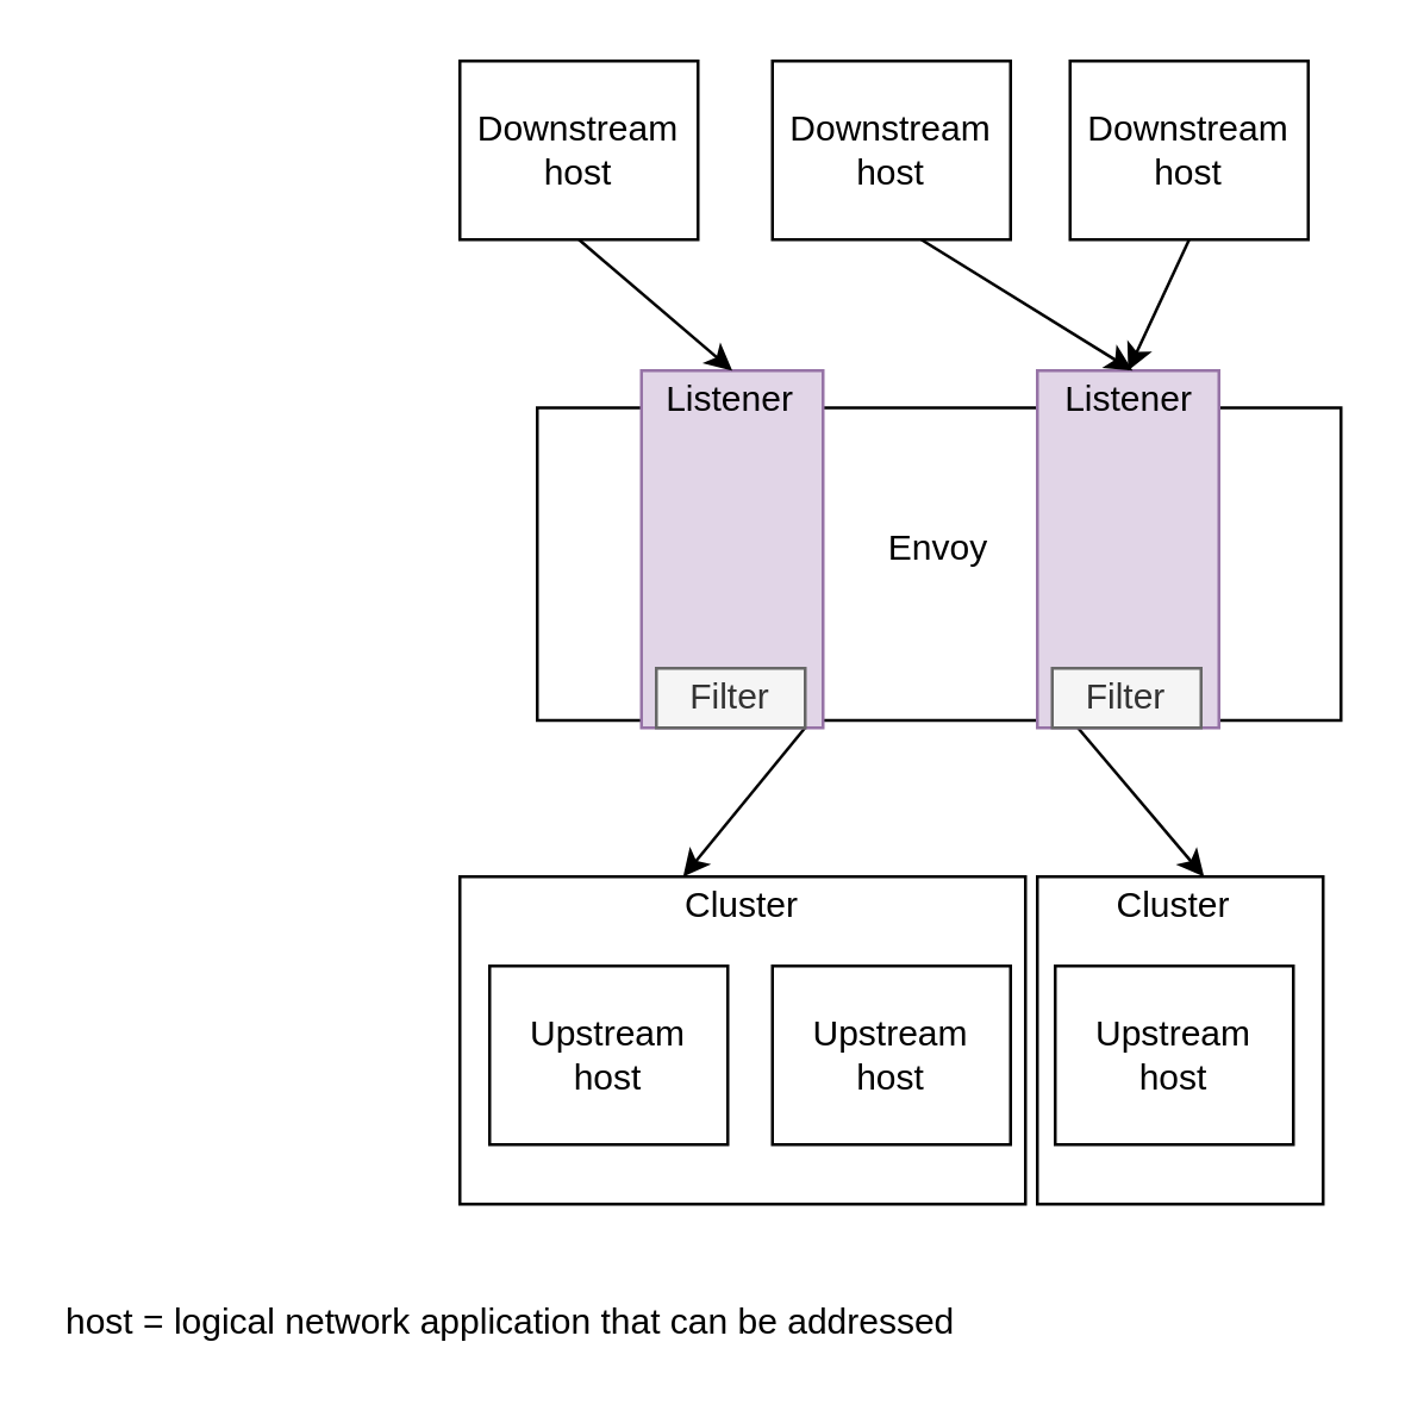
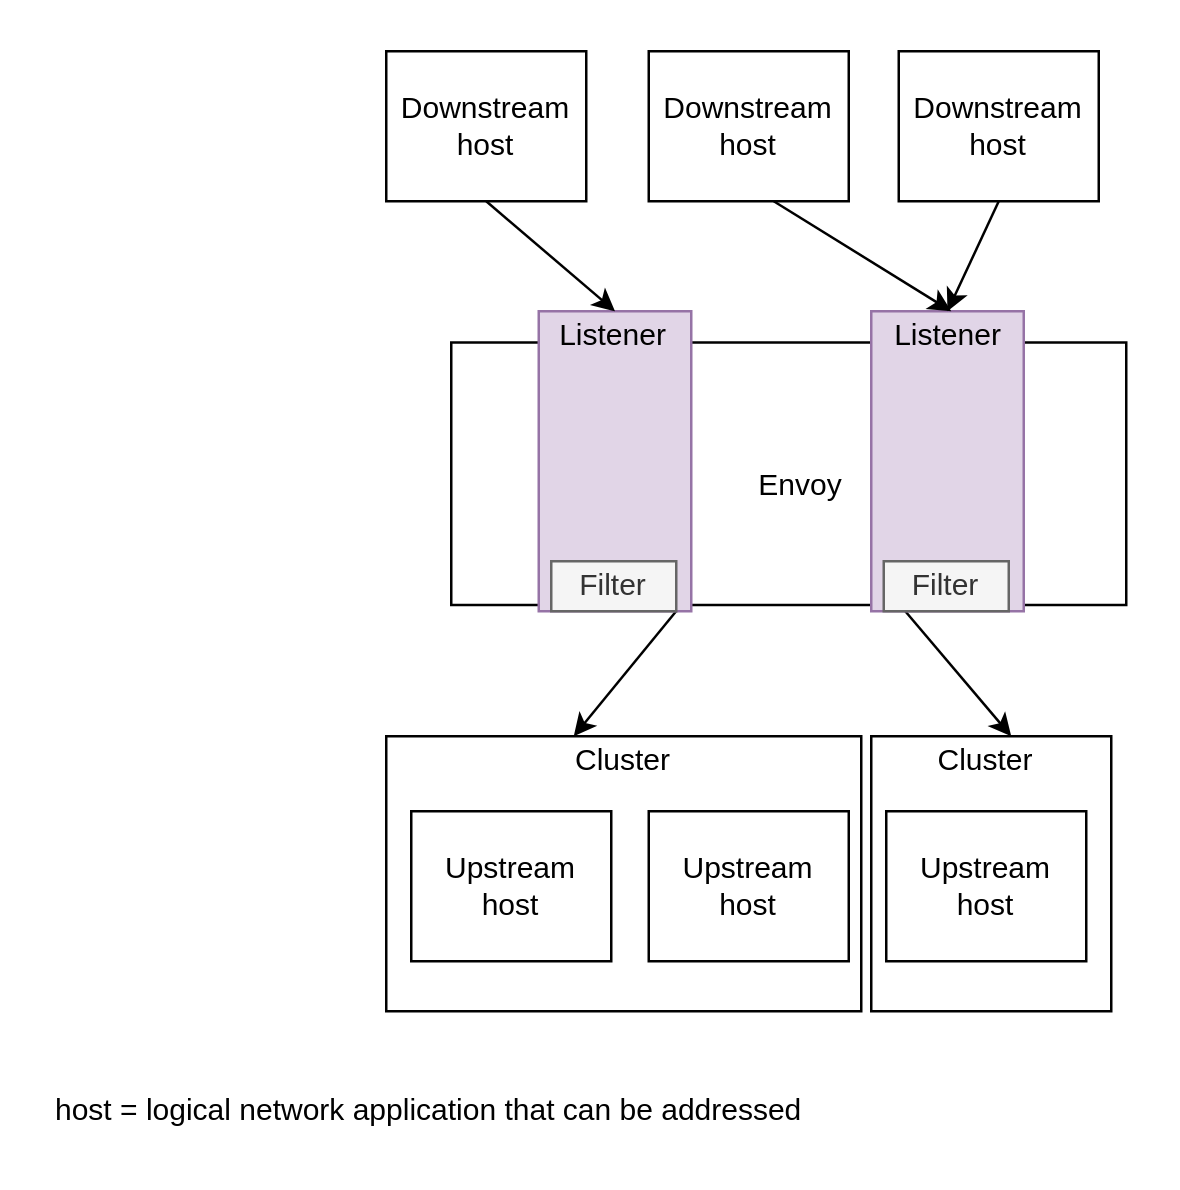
  <mxCell id="0" />
  <mxCell id="1" parent="0" />
  <mxCell id="2" value="" style="rounded=0;whiteSpace=wrap;html=1;" vertex="1" parent="1"><mxGeometry x="225" y="139" width="31" height="15" as="geometry" /></mxCell>
  <mxCell id="3" value="" style="rounded=0;whiteSpace=wrap;html=1;" vertex="1" parent="1"><mxGeometry x="348" y="294" width="96" height="110" as="geometry" /></mxCell>
  <mxCell id="4" value="" style="rounded=0;whiteSpace=wrap;html=1;" vertex="1" parent="1"><mxGeometry x="154" y="294" width="190" height="110" as="geometry" /></mxCell>
  <mxCell id="5" value="" style="rounded=0;whiteSpace=wrap;html=1;" vertex="1" parent="1"><mxGeometry x="180" y="136.5" width="270" height="105" as="geometry" /></mxCell>
- <mxCell id="6" value="Envoy" style="text;html=1;strokeColor=none;fillColor=none;align=center;verticalAlign=middle;whiteSpace=wrap;rounded=0;" vertex="1" parent="1"><mxGeometry x="295" y="174" width="40" height="20" as="geometry" /></mxCell>
+ <mxCell id="6" value="Envoy" style="text;html=1;strokeColor=none;fillColor=none;align=center;verticalAlign=middle;whiteSpace=wrap;rounded=0;" vertex="1" parent="1"><mxGeometry x="300" y="184" width="40" height="20" as="geometry" /></mxCell>
  <mxCell id="7" value="" style="rounded=0;whiteSpace=wrap;html=1;" vertex="1" parent="1"><mxGeometry x="164" y="324" width="80" height="60" as="geometry" /></mxCell>
  <mxCell id="8" value="" style="rounded=0;whiteSpace=wrap;html=1;" vertex="1" parent="1"><mxGeometry x="259" y="324" width="80" height="60" as="geometry" /></mxCell>
  <mxCell id="9" value="" style="rounded=0;whiteSpace=wrap;html=1;" vertex="1" parent="1"><mxGeometry x="354" y="324" width="80" height="60" as="geometry" /></mxCell>
  <mxCell id="10" value="Upstream host" style="text;html=1;strokeColor=none;fillColor=none;align=center;verticalAlign=middle;whiteSpace=wrap;rounded=0;" vertex="1" parent="1"><mxGeometry x="184" y="344" width="40" height="20" as="geometry" /></mxCell>
  <mxCell id="11" value="Upstream host" style="text;html=1;strokeColor=none;fillColor=none;align=center;verticalAlign=middle;whiteSpace=wrap;rounded=0;" vertex="1" parent="1"><mxGeometry x="279" y="344" width="40" height="20" as="geometry" /></mxCell>
  <mxCell id="12" value="Upstream host" style="text;html=1;strokeColor=none;fillColor=none;align=center;verticalAlign=middle;whiteSpace=wrap;rounded=0;" vertex="1" parent="1"><mxGeometry x="374" y="344" width="40" height="20" as="geometry" /></mxCell>
  <mxCell id="13" value="Cluster" style="text;html=1;strokeColor=none;fillColor=none;align=center;verticalAlign=middle;whiteSpace=wrap;rounded=0;" vertex="1" parent="1"><mxGeometry x="229" y="294" width="40" height="20" as="geometry" /></mxCell>
  <mxCell id="14" value="" style="rounded=0;whiteSpace=wrap;html=1;" vertex="1" parent="1"><mxGeometry x="154" y="20" width="80" height="60" as="geometry" /></mxCell>
  <mxCell id="15" value="" style="rounded=0;whiteSpace=wrap;html=1;" vertex="1" parent="1"><mxGeometry x="259" y="20" width="80" height="60" as="geometry" /></mxCell>
  <mxCell id="16" value="" style="rounded=0;whiteSpace=wrap;html=1;" vertex="1" parent="1"><mxGeometry x="359" y="20" width="80" height="60" as="geometry" /></mxCell>
  <mxCell id="17" value="Downstream host" style="text;html=1;strokeColor=none;fillColor=none;align=center;verticalAlign=middle;whiteSpace=wrap;rounded=0;" vertex="1" parent="1"><mxGeometry x="174" y="20" width="40" height="60" as="geometry" /></mxCell>
  <mxCell id="18" value="Downstream host" style="text;html=1;strokeColor=none;fillColor=none;align=center;verticalAlign=middle;whiteSpace=wrap;rounded=0;" vertex="1" parent="1"><mxGeometry x="279" y="20" width="40" height="60" as="geometry" /></mxCell>
  <mxCell id="19" value="Downstream host" style="text;html=1;strokeColor=none;fillColor=none;align=center;verticalAlign=middle;whiteSpace=wrap;rounded=0;" vertex="1" parent="1"><mxGeometry x="379" y="20" width="40" height="60" as="geometry" /></mxCell>
  <mxCell id="20" value="Cluster" style="text;html=1;strokeColor=none;fillColor=none;align=center;verticalAlign=middle;whiteSpace=wrap;rounded=0;" vertex="1" parent="1"><mxGeometry x="374" y="294" width="40" height="20" as="geometry" /></mxCell>
  <mxCell id="21" value="host = logical network application that can be addressed&amp;nbsp;" style="text;html=1;strokeColor=none;fillColor=none;align=left;verticalAlign=middle;whiteSpace=wrap;rounded=0;" vertex="1" parent="1"><mxGeometry x="20" y="434" width="390" height="20" as="geometry" /></mxCell>
  <mxCell id="22" value="" style="endArrow=classic;html=1;entryX=0;entryY=0;entryDx=0;entryDy=0;" edge="1" parent="1" source="5" target="13"><mxGeometry width="50" height="50" relative="1" as="geometry"><mxPoint x="350" y="284" as="sourcePoint" /><mxPoint x="400" y="234" as="targetPoint" /></mxGeometry></mxCell>
  <mxCell id="23" value="" style="endArrow=classic;html=1;entryX=0.75;entryY=0;entryDx=0;entryDy=0;" edge="1" parent="1" source="5" target="20"><mxGeometry width="50" height="50" relative="1" as="geometry"><mxPoint x="350" y="284" as="sourcePoint" /><mxPoint x="400" y="234" as="targetPoint" /></mxGeometry></mxCell>
  <mxCell id="24" value="" style="rounded=0;whiteSpace=wrap;html=1;fillColor=#e1d5e7;strokeColor=#9673a6;" vertex="1" parent="1"><mxGeometry x="215" y="124" width="61" height="120" as="geometry" /></mxCell>
  <mxCell id="25" value="Filter" style="rounded=0;whiteSpace=wrap;html=1;fillColor=#f5f5f5;strokeColor=#666666;fontColor=#333333;" vertex="1" parent="1"><mxGeometry x="220" y="224" width="50" height="20" as="geometry" /></mxCell>
  <mxCell id="26" value="" style="rounded=0;whiteSpace=wrap;html=1;" vertex="1" parent="1"><mxGeometry x="358" y="139" width="31" height="15" as="geometry" /></mxCell>
  <mxCell id="27" value="" style="rounded=0;whiteSpace=wrap;html=1;fillColor=#e1d5e7;strokeColor=#9673a6;" vertex="1" parent="1"><mxGeometry x="348" y="124" width="61" height="120" as="geometry" /></mxCell>
  <mxCell id="28" value="Filter" style="rounded=0;whiteSpace=wrap;html=1;fillColor=#f5f5f5;strokeColor=#666666;fontColor=#333333;" vertex="1" parent="1"><mxGeometry x="353" y="224" width="50" height="20" as="geometry" /></mxCell>
  <mxCell id="29" value="Listener" style="text;html=1;strokeColor=none;fillColor=none;align=center;verticalAlign=middle;whiteSpace=wrap;rounded=0;" vertex="1" parent="1"><mxGeometry x="225" y="124" width="40" height="20" as="geometry" /></mxCell>
  <mxCell id="30" value="Listener" style="text;html=1;strokeColor=none;fillColor=none;align=center;verticalAlign=middle;whiteSpace=wrap;rounded=0;" vertex="1" parent="1"><mxGeometry x="358.5" y="124" width="40" height="20" as="geometry" /></mxCell>
  <mxCell id="31" value="" style="endArrow=classic;html=1;exitX=0.5;exitY=1;exitDx=0;exitDy=0;entryX=0.5;entryY=0;entryDx=0;entryDy=0;" edge="1" parent="1" source="19" target="30"><mxGeometry width="50" height="50" relative="1" as="geometry"><mxPoint x="370" y="204" as="sourcePoint" /><mxPoint x="420" y="154" as="targetPoint" /></mxGeometry></mxCell>
  <mxCell id="32" value="" style="endArrow=classic;html=1;exitX=0.75;exitY=1;exitDx=0;exitDy=0;" edge="1" parent="1" source="18"><mxGeometry width="50" height="50" relative="1" as="geometry"><mxPoint x="409" y="90" as="sourcePoint" /><mxPoint x="380" y="124" as="targetPoint" /></mxGeometry></mxCell>
  <mxCell id="33" value="" style="endArrow=classic;html=1;exitX=0.5;exitY=1;exitDx=0;exitDy=0;entryX=0.5;entryY=0;entryDx=0;entryDy=0;" edge="1" parent="1" source="17" target="24"><mxGeometry width="50" height="50" relative="1" as="geometry"><mxPoint x="370" y="204" as="sourcePoint" /><mxPoint x="420" y="154" as="targetPoint" /></mxGeometry></mxCell>
